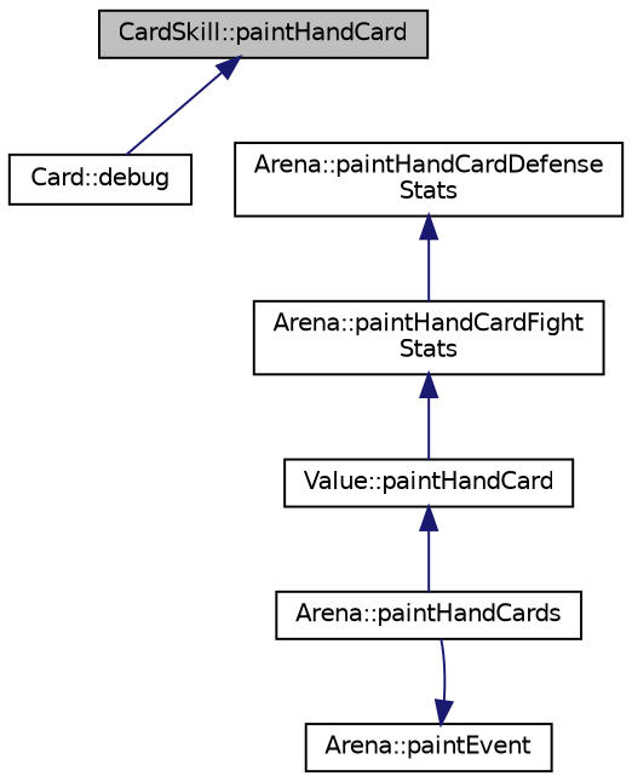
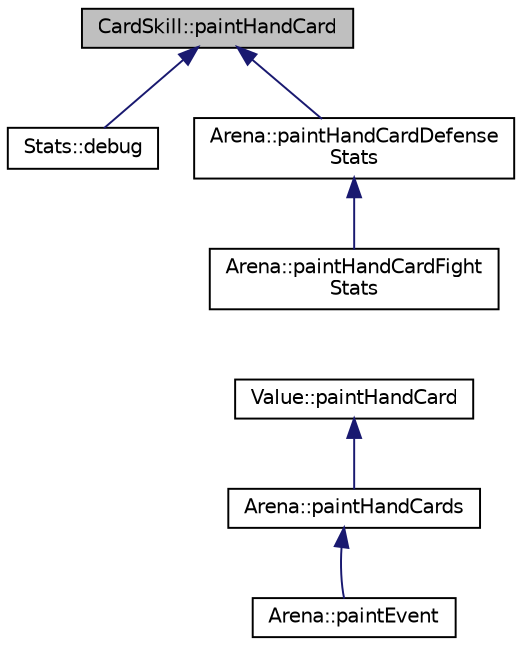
  digraph {
    rankdir=TB
    node [color=black fontname=Helvetica fontsize=10 shape=record]
    edge [color=midnightblue dir=back fontname=Helvetica fontsize=10 labelfontname=Helvetica labelfontsize=10 style=solid]
    n1 [fillcolor=grey75 fontcolor=black height=0.2 label="CardSkill::paintHandCard" style=filled width=0.4]
-   n2 [height=0.2 label="Card::debug" width=0.4]
+   n2 [height=0.2 label="Stats::debug" width=0.4]
    n3 [height=0.2 label="Arena::paintHandCardDefense\lStats" width=0.4]
    n4 [height=0.2 label="Arena::paintHandCardFight\lStats" width=0.4]
    n5 [height=0.2 label="Value::paintHandCard" width=0.4]
    n6 [height=0.2 label="Arena::paintHandCards" width=0.4]
    n7 [height=0.2 label="Arena::paintEvent" width=0.4]
    n1 -> n2
+   n1 -> n3
    n3 -> n4
-   n4 -> n5
    n5 -> n6
-   n7 -> n6
+   n6 -> n7
  }
